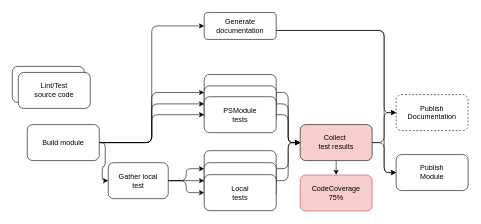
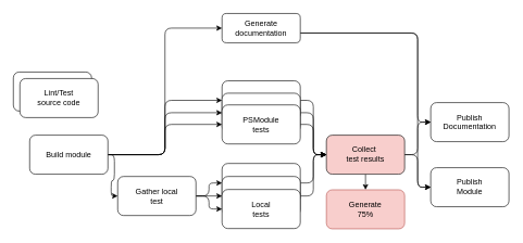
  <mxCell id="0" />
  <mxCell id="1" parent="0" />
  <mxCell id="2" style="edgeStyle=orthogonalEdgeStyle;html=1;entryX=0;entryY=0.5;entryDx=0;entryDy=0;rounded=1;curved=0;" parent="1" source="7" target="24" edge="1"><mxGeometry relative="1" as="geometry" /></mxCell>
  <mxCell id="3" style="edgeStyle=orthogonalEdgeStyle;html=1;entryX=0;entryY=0.5;entryDx=0;entryDy=0;rounded=1;curved=0;" parent="1" source="7" target="26" edge="1"><mxGeometry relative="1" as="geometry" /></mxCell>
  <mxCell id="4" style="edgeStyle=orthogonalEdgeStyle;html=1;entryX=0;entryY=0.5;entryDx=0;entryDy=0;rounded=1;curved=0;" parent="1" source="7" target="28" edge="1"><mxGeometry relative="1" as="geometry" /></mxCell>
  <mxCell id="5" style="edgeStyle=orthogonalEdgeStyle;html=1;entryX=0;entryY=0.5;entryDx=0;entryDy=0;rounded=1;curved=0;" parent="1" source="7" target="11" edge="1"><mxGeometry relative="1" as="geometry" /></mxCell>
  <mxCell id="6" style="edgeStyle=orthogonalEdgeStyle;html=1;entryX=0;entryY=0.5;entryDx=0;entryDy=0;rounded=1;curved=0;" parent="1" source="7" target="31" edge="1"><mxGeometry relative="1" as="geometry" /></mxCell>
  <mxCell id="7" value="Build module" style="rounded=1;whiteSpace=wrap;html=1;" parent="1" vertex="1"><mxGeometry x="45" y="207" width="120" height="60" as="geometry" /></mxCell>
  <mxCell id="8" style="edgeStyle=orthogonalEdgeStyle;rounded=1;orthogonalLoop=1;jettySize=auto;html=1;entryX=0;entryY=0.5;entryDx=0;entryDy=0;curved=0;" parent="1" source="11" target="15" edge="1"><mxGeometry relative="1" as="geometry" /></mxCell>
  <mxCell id="9" style="edgeStyle=orthogonalEdgeStyle;rounded=1;orthogonalLoop=1;jettySize=auto;html=1;entryX=0;entryY=0.5;entryDx=0;entryDy=0;curved=0;" parent="1" source="11" target="13" edge="1"><mxGeometry relative="1" as="geometry" /></mxCell>
  <mxCell id="10" style="edgeStyle=orthogonalEdgeStyle;rounded=1;orthogonalLoop=1;jettySize=auto;html=1;entryX=0;entryY=0.5;entryDx=0;entryDy=0;curved=0;" parent="1" source="11" target="16" edge="1"><mxGeometry relative="1" as="geometry" /></mxCell>
- <mxCell id="11" value="Gather local&lt;br&gt;&lt;span style=&quot;background-color: transparent;&quot;&gt;test&lt;/span&gt;" style="rounded=1;whiteSpace=wrap;html=1;" parent="1" vertex="1"><mxGeometry x="180" y="270.5" width="100" height="60" as="geometry" /></mxCell>
+ <mxCell id="11" value="Gather local&lt;br&gt;&lt;span style=&quot;background-color: transparent;&quot;&gt;test&lt;/span&gt;" style="rounded=1;whiteSpace=wrap;html=1;" parent="1" vertex="1"><mxGeometry x="180" y="270.5" width="120" height="60" as="geometry" /></mxCell>
  <mxCell id="12" style="edgeStyle=orthogonalEdgeStyle;rounded=1;orthogonalLoop=1;jettySize=auto;html=1;entryX=0;entryY=0.5;entryDx=0;entryDy=0;curved=0;" parent="1" source="13" target="20" edge="1"><mxGeometry relative="1" as="geometry" /></mxCell>
  <mxCell id="13" value="Run test A" style="rounded=1;whiteSpace=wrap;html=1;" parent="1" vertex="1"><mxGeometry x="340" y="250.5" width="120" height="60" as="geometry" /></mxCell>
  <mxCell id="14" style="edgeStyle=orthogonalEdgeStyle;rounded=1;orthogonalLoop=1;jettySize=auto;html=1;entryX=0;entryY=0.5;entryDx=0;entryDy=0;curved=0;" parent="1" source="15" target="20" edge="1"><mxGeometry relative="1" as="geometry" /></mxCell>
  <mxCell id="15" value="Run test B" style="rounded=1;whiteSpace=wrap;html=1;" parent="1" vertex="1"><mxGeometry x="340" y="270.5" width="120" height="60" as="geometry" /></mxCell>
  <mxCell id="16" value="Local&lt;div&gt;tests&lt;/div&gt;" style="rounded=1;whiteSpace=wrap;html=1;" parent="1" vertex="1"><mxGeometry x="340" y="290.5" width="120" height="60" as="geometry" /></mxCell>
  <mxCell id="17" style="edgeStyle=orthogonalEdgeStyle;html=1;entryX=0;entryY=0.5;entryDx=0;entryDy=0;rounded=1;curved=0;" parent="1" source="20" target="33" edge="1"><mxGeometry relative="1" as="geometry" /></mxCell>
  <mxCell id="18" style="edgeStyle=orthogonalEdgeStyle;html=1;entryX=0;entryY=0.5;entryDx=0;entryDy=0;rounded=1;curved=0;" parent="1" source="20" target="32" edge="1"><mxGeometry relative="1" as="geometry" /></mxCell>
  <mxCell id="19" style="edgeStyle=none;html=1;entryX=0.5;entryY=0;entryDx=0;entryDy=0;" edge="1" parent="1" source="20" target="34"><mxGeometry relative="1" as="geometry"><mxPoint x="560" y="300" as="targetPoint" /></mxGeometry></mxCell>
  <mxCell id="20" value="Collect&amp;nbsp;&lt;div&gt;test results&lt;/div&gt;" style="rounded=1;whiteSpace=wrap;html=1;fillColor=#f8cecc;" parent="1" vertex="1"><mxGeometry x="500" y="207" width="120" height="60" as="geometry" /></mxCell>
  <mxCell id="21" value="Run test A" style="rounded=1;whiteSpace=wrap;html=1;" parent="1" vertex="1"><mxGeometry x="20" y="110" width="120" height="60" as="geometry" /></mxCell>
  <mxCell id="22" value="Lint/Test&lt;div&gt;source code&lt;/div&gt;" style="rounded=1;whiteSpace=wrap;html=1;" parent="1" vertex="1"><mxGeometry x="30" y="120" width="120" height="60" as="geometry" /></mxCell>
  <mxCell id="23" style="edgeStyle=orthogonalEdgeStyle;html=1;entryX=0;entryY=0.5;entryDx=0;entryDy=0;exitX=1;exitY=0.5;exitDx=0;exitDy=0;rounded=1;curved=0;" parent="1" source="24" target="20" edge="1"><mxGeometry relative="1" as="geometry" /></mxCell>
  <mxCell id="24" value="Run test A" style="rounded=1;whiteSpace=wrap;html=1;" parent="1" vertex="1"><mxGeometry x="340" y="123.5" width="120" height="60" as="geometry" /></mxCell>
  <mxCell id="25" style="edgeStyle=orthogonalEdgeStyle;html=1;exitX=1;exitY=0.5;exitDx=0;exitDy=0;rounded=1;entryX=0;entryY=0.5;entryDx=0;entryDy=0;curved=0;" parent="1" source="26" target="20" edge="1"><mxGeometry relative="1" as="geometry"><mxPoint x="560" y="237" as="targetPoint" /></mxGeometry></mxCell>
  <mxCell id="26" value="Run test B" style="rounded=1;whiteSpace=wrap;html=1;" parent="1" vertex="1"><mxGeometry x="340" y="142.5" width="120" height="60" as="geometry" /></mxCell>
  <mxCell id="27" style="edgeStyle=orthogonalEdgeStyle;html=1;exitX=1;exitY=0.5;exitDx=0;exitDy=0;rounded=1;entryX=0;entryY=0.5;entryDx=0;entryDy=0;curved=0;" parent="1" source="28" target="20" edge="1"><mxGeometry relative="1" as="geometry"><mxPoint x="560" y="237" as="targetPoint" /></mxGeometry></mxCell>
  <mxCell id="28" value="PSModule&lt;div&gt;t&lt;span style=&quot;background-color: transparent;&quot;&gt;ests&lt;/span&gt;&lt;/div&gt;" style="rounded=1;whiteSpace=wrap;html=1;" parent="1" vertex="1"><mxGeometry x="340" y="160.5" width="120" height="60" as="geometry" /></mxCell>
  <mxCell id="29" style="edgeStyle=orthogonalEdgeStyle;html=1;entryX=0;entryY=0.5;entryDx=0;entryDy=0;rounded=1;curved=0;" parent="1" source="31" target="32" edge="1"><mxGeometry relative="1" as="geometry"><Array as="points"><mxPoint x="640" y="50" /><mxPoint x="640" y="187" /></Array></mxGeometry></mxCell>
  <mxCell id="30" style="edgeStyle=orthogonalEdgeStyle;html=1;entryX=0;entryY=0.5;entryDx=0;entryDy=0;rounded=1;curved=0;" parent="1" source="31" target="33" edge="1"><mxGeometry relative="1" as="geometry"><Array as="points"><mxPoint x="640" y="50" /><mxPoint x="640" y="287" /></Array></mxGeometry></mxCell>
  <mxCell id="31" value="Generate&lt;div&gt;documentation&lt;/div&gt;" style="rounded=1;whiteSpace=wrap;html=1;" parent="1" vertex="1"><mxGeometry x="340" y="20" width="120" height="45" as="geometry" /></mxCell>
- <mxCell id="32" value="Publish&lt;div&gt;Documentation&lt;/div&gt;" style="rounded=1;whiteSpace=wrap;html=1;dashed=1;" parent="1" vertex="1"><mxGeometry x="660" y="157" width="120" height="60" as="geometry" /></mxCell>
+ <mxCell id="32" value="Publish&lt;div&gt;Documentation&lt;/div&gt;" style="rounded=1;whiteSpace=wrap;html=1;" parent="1" vertex="1"><mxGeometry x="660" y="157" width="120" height="60" as="geometry" /></mxCell>
  <mxCell id="33" value="Publish&lt;div&gt;Module&lt;/div&gt;" style="rounded=1;whiteSpace=wrap;html=1;" parent="1" vertex="1"><mxGeometry x="660" y="257" width="120" height="60" as="geometry" /></mxCell>
- <mxCell id="34" value="CodeCoverage&lt;div&gt;75%&lt;/div&gt;" style="rounded=1;whiteSpace=wrap;html=1;fillColor=#f8cecc;strokeColor=#b85450;" vertex="1" parent="1"><mxGeometry x="500" y="291" width="120" height="60" as="geometry" /></mxCell>
+ <mxCell id="34" value="Generate&lt;div&gt;75%&lt;/div&gt;" style="rounded=1;whiteSpace=wrap;html=1;fillColor=#f8cecc;strokeColor=#b85450;" vertex="1" parent="1"><mxGeometry x="500" y="291" width="120" height="60" as="geometry" /></mxCell>
